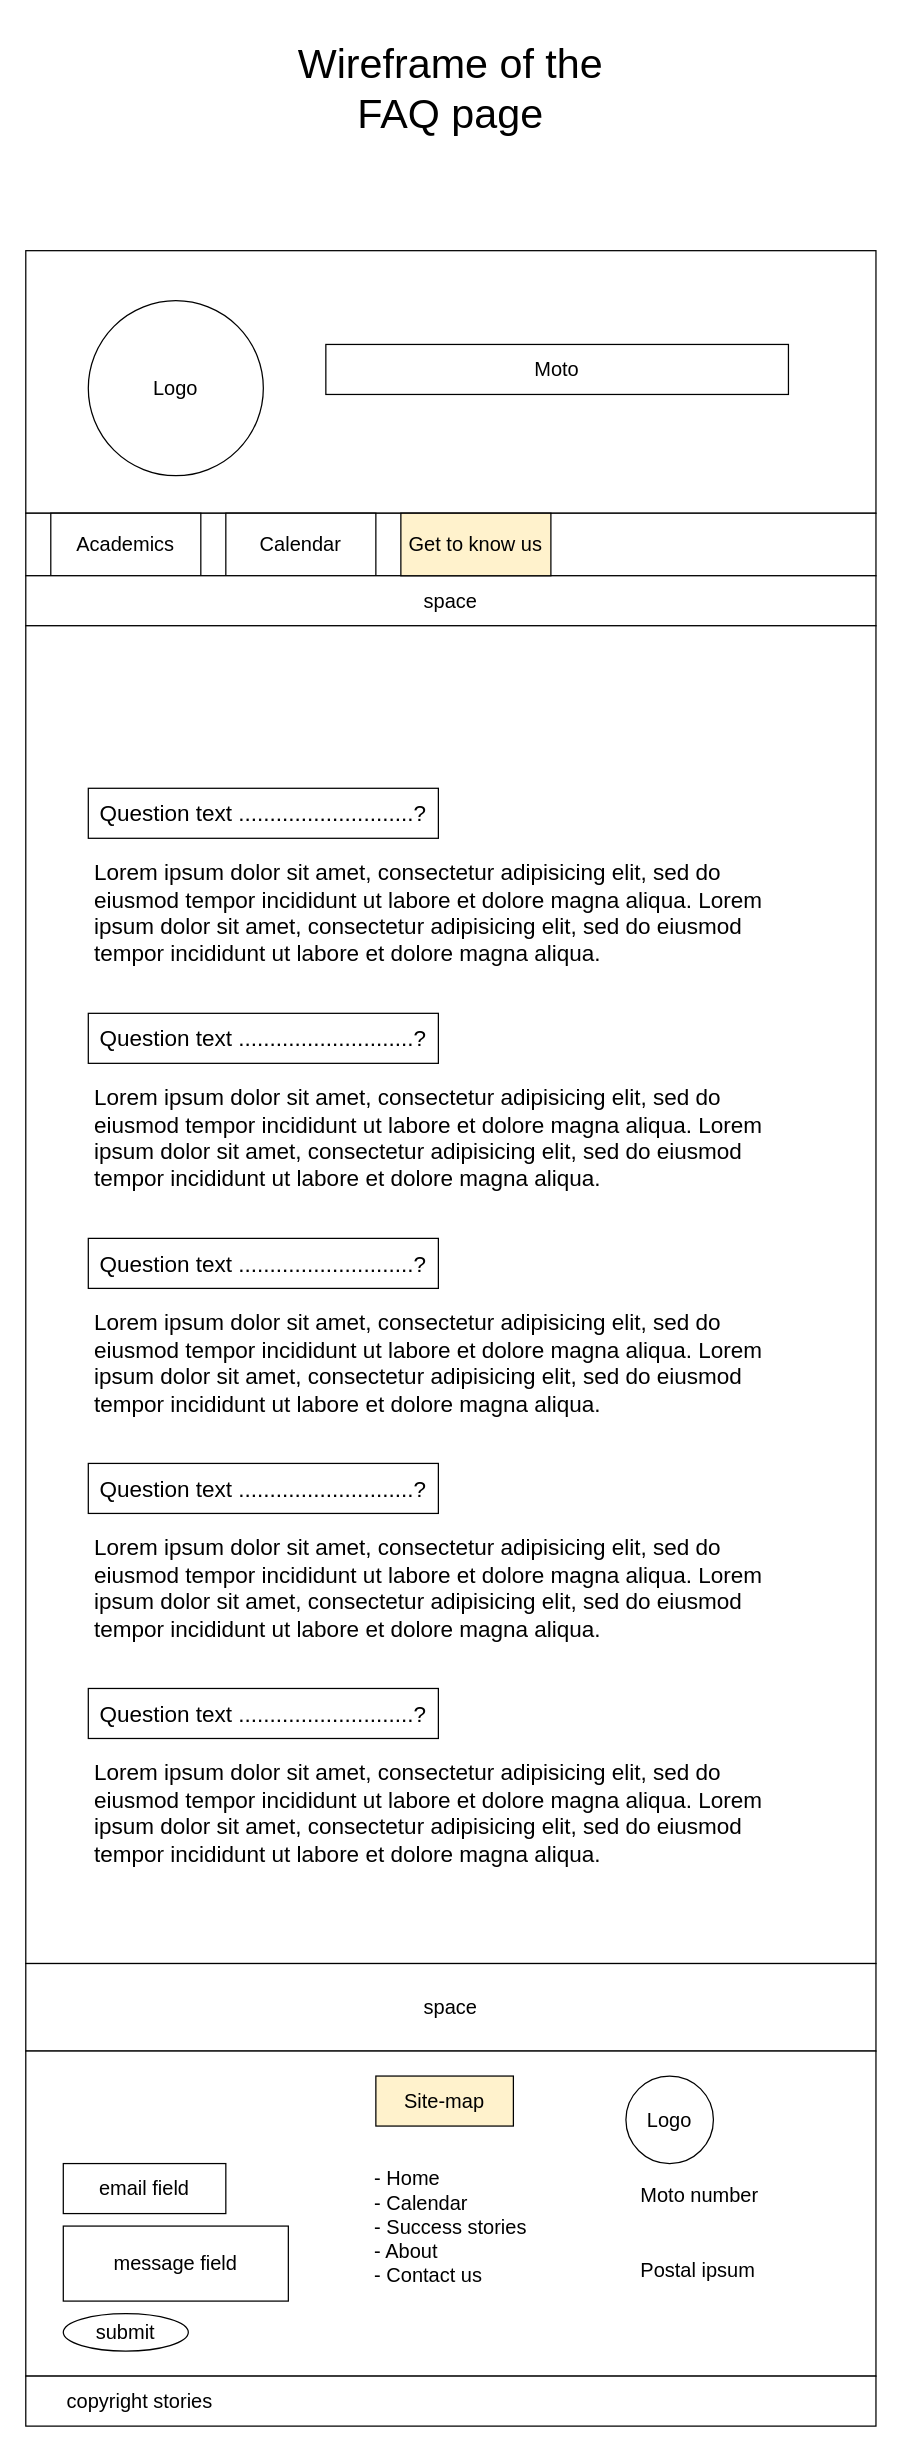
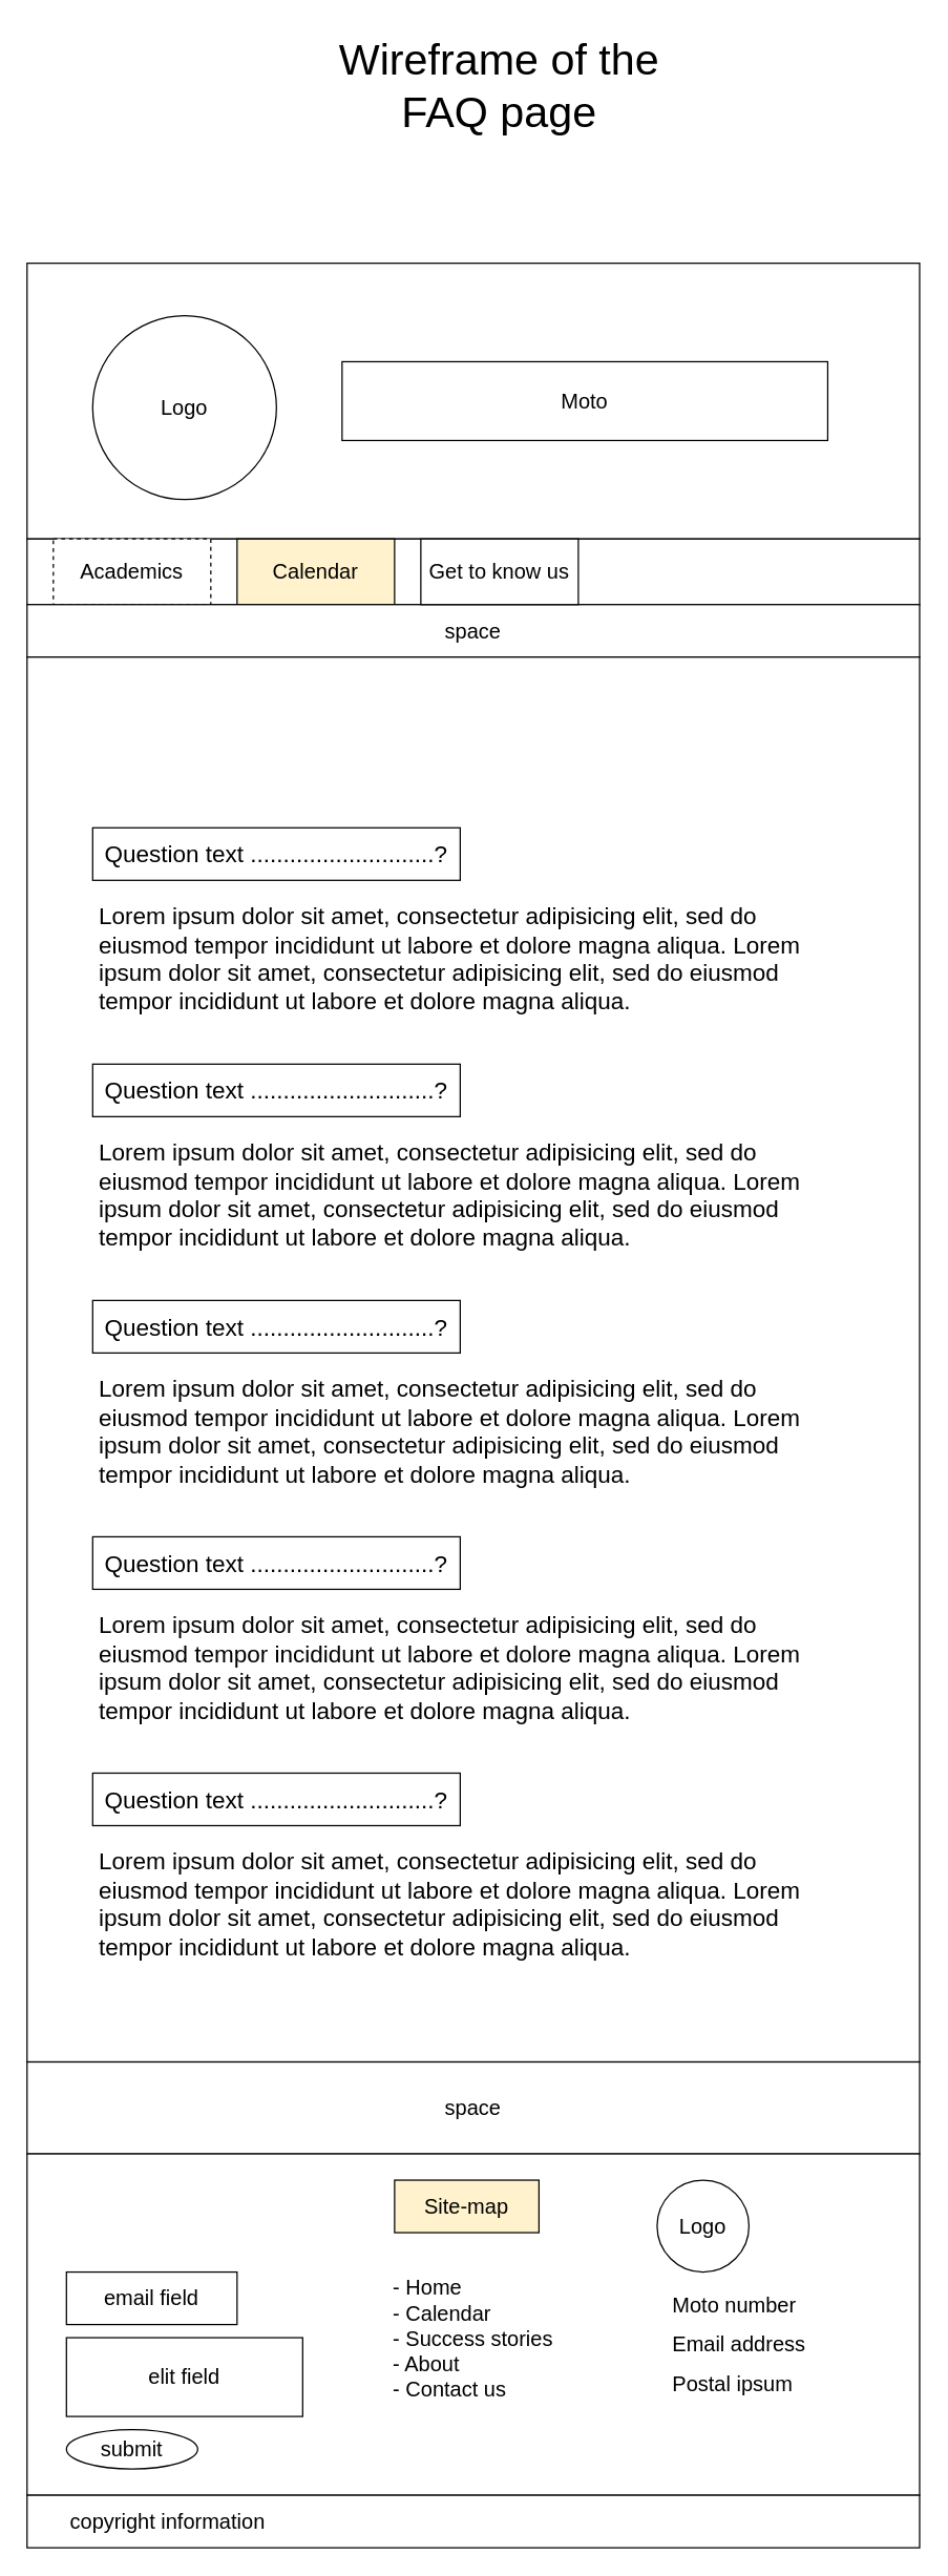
  <mxCell id="0" />
  <mxCell id="1" parent="0" />
- <mxCell id="2" value="&lt;font style=&quot;font-size: 33px;&quot;&gt;Wireframe of the FAQ page&lt;/font&gt;" style="text;html=1;strokeColor=none;fillColor=none;align=center;verticalAlign=middle;whiteSpace=wrap;rounded=0;fontSize=16;" parent="1" vertex="1"><mxGeometry x="200" y="20" width="320" height="100" as="geometry" /></mxCell>
+ <mxCell id="2" value="&lt;font style=&quot;font-size: 33px;&quot;&gt;Wireframe of the FAQ page&lt;/font&gt;" style="text;html=1;strokeColor=none;fillColor=none;align=center;verticalAlign=middle;whiteSpace=wrap;rounded=0;fontSize=16;" parent="1" vertex="1"><mxGeometry x="220" y="15" width="320" height="100" as="geometry" /></mxCell>
  <mxCell id="3" value="" style="rounded=0;whiteSpace=wrap;html=1;" parent="1" vertex="1"><mxGeometry x="20" y="200" width="680" height="210" as="geometry" /></mxCell>
  <mxCell id="4" value="&lt;font style=&quot;font-size: 16px;&quot;&gt;Logo&lt;/font&gt;" style="ellipse;whiteSpace=wrap;html=1;aspect=fixed;" parent="1" vertex="1"><mxGeometry x="70" y="240" width="140" height="140" as="geometry" /></mxCell>
- <mxCell id="5" value="Moto" style="rounded=0;whiteSpace=wrap;html=1;fontSize=16;" parent="1" vertex="1"><mxGeometry x="260" y="275" width="370" height="40" as="geometry" /></mxCell>
+ <mxCell id="5" value="Moto" style="rounded=0;whiteSpace=wrap;html=1;fontSize=16;" parent="1" vertex="1"><mxGeometry x="260" y="275" width="370" height="60" as="geometry" /></mxCell>
  <mxCell id="6" value="" style="rounded=0;whiteSpace=wrap;html=1;fontSize=16;" parent="1" vertex="1"><mxGeometry x="20" y="410" width="680" height="50" as="geometry" /></mxCell>
- <mxCell id="7" value="Academics" style="rounded=0;whiteSpace=wrap;html=1;fontSize=16;" parent="1" vertex="1"><mxGeometry x="40" y="410" width="120" height="50" as="geometry" /></mxCell>
- <mxCell id="8" value="Calendar" style="rounded=0;whiteSpace=wrap;html=1;fontSize=16;" parent="1" vertex="1"><mxGeometry x="180" y="410" width="120" height="50" as="geometry" /></mxCell>
+ <mxCell id="7" value="Academics" style="rounded=0;whiteSpace=wrap;html=1;fontSize=16;dashed=1;" parent="1" vertex="1"><mxGeometry x="40" y="410" width="120" height="50" as="geometry" /></mxCell>
+ <mxCell id="8" value="Calendar" style="rounded=0;whiteSpace=wrap;html=1;fontSize=16;fillColor=#fff2cc;" parent="1" vertex="1"><mxGeometry x="180" y="410" width="120" height="50" as="geometry" /></mxCell>
  <mxCell id="9" value="space" style="rounded=0;whiteSpace=wrap;html=1;fontSize=16;" parent="1" vertex="1"><mxGeometry x="20" y="460" width="680" height="40" as="geometry" /></mxCell>
- <mxCell id="10" value="Get to know us" style="rounded=0;whiteSpace=wrap;html=1;fontSize=16;fillColor=#fff2cc;" parent="1" vertex="1"><mxGeometry x="320" y="410" width="120" height="50" as="geometry" /></mxCell>
+ <mxCell id="10" value="Get to know us" style="rounded=0;whiteSpace=wrap;html=1;fontSize=16;" parent="1" vertex="1"><mxGeometry x="320" y="410" width="120" height="50" as="geometry" /></mxCell>
  <mxCell id="11" value="" style="rounded=0;whiteSpace=wrap;html=1;" parent="1" vertex="1"><mxGeometry x="20" y="500" width="680" height="1070" as="geometry" /></mxCell>
  <mxCell id="12" value="&lt;font style=&quot;font-size: 18px;&quot;&gt;Question text ............................?&lt;/font&gt;" style="rounded=0;whiteSpace=wrap;html=1;fontSize=22;" parent="1" vertex="1"><mxGeometry x="70" y="630" width="280" height="40" as="geometry" /></mxCell>
  <mxCell id="13" value="&lt;p&gt;Lorem ipsum dolor sit amet, consectetur adipisicing elit, sed do eiusmod tempor incididunt ut labore et dolore magna aliqua. Lorem ipsum dolor sit amet, consectetur adipisicing elit, sed do eiusmod tempor incididunt ut labore et dolore magna aliqua.&lt;/p&gt;" style="text;html=1;strokeColor=none;fillColor=none;spacing=5;spacingTop=-20;whiteSpace=wrap;overflow=hidden;rounded=0;fontSize=18;" parent="1" vertex="1"><mxGeometry x="70" y="680" width="560" height="110" as="geometry" /></mxCell>
  <mxCell id="14" value="&lt;font style=&quot;font-size: 18px;&quot;&gt;Question text ............................?&lt;/font&gt;" style="rounded=0;whiteSpace=wrap;html=1;fontSize=22;" parent="1" vertex="1"><mxGeometry x="70" y="810" width="280" height="40" as="geometry" /></mxCell>
  <mxCell id="15" value="&lt;p&gt;Lorem ipsum dolor sit amet, consectetur adipisicing elit, sed do eiusmod tempor incididunt ut labore et dolore magna aliqua. Lorem ipsum dolor sit amet, consectetur adipisicing elit, sed do eiusmod tempor incididunt ut labore et dolore magna aliqua.&lt;/p&gt;" style="text;html=1;strokeColor=none;fillColor=none;spacing=5;spacingTop=-20;whiteSpace=wrap;overflow=hidden;rounded=0;fontSize=18;" parent="1" vertex="1"><mxGeometry x="70" y="860" width="560" height="110" as="geometry" /></mxCell>
  <mxCell id="16" value="&lt;font style=&quot;font-size: 18px;&quot;&gt;Question text ............................?&lt;/font&gt;" style="rounded=0;whiteSpace=wrap;html=1;fontSize=22;" parent="1" vertex="1"><mxGeometry x="70" y="990" width="280" height="40" as="geometry" /></mxCell>
  <mxCell id="17" value="&lt;p&gt;Lorem ipsum dolor sit amet, consectetur adipisicing elit, sed do eiusmod tempor incididunt ut labore et dolore magna aliqua. Lorem ipsum dolor sit amet, consectetur adipisicing elit, sed do eiusmod tempor incididunt ut labore et dolore magna aliqua.&lt;/p&gt;" style="text;html=1;strokeColor=none;fillColor=none;spacing=5;spacingTop=-20;whiteSpace=wrap;overflow=hidden;rounded=0;fontSize=18;" parent="1" vertex="1"><mxGeometry x="70" y="1040" width="560" height="110" as="geometry" /></mxCell>
  <mxCell id="18" value="&lt;font style=&quot;font-size: 18px;&quot;&gt;Question text ............................?&lt;/font&gt;" style="rounded=0;whiteSpace=wrap;html=1;fontSize=22;" parent="1" vertex="1"><mxGeometry x="70" y="1170" width="280" height="40" as="geometry" /></mxCell>
  <mxCell id="19" value="&lt;p&gt;Lorem ipsum dolor sit amet, consectetur adipisicing elit, sed do eiusmod tempor incididunt ut labore et dolore magna aliqua. Lorem ipsum dolor sit amet, consectetur adipisicing elit, sed do eiusmod tempor incididunt ut labore et dolore magna aliqua.&lt;/p&gt;" style="text;html=1;strokeColor=none;fillColor=none;spacing=5;spacingTop=-20;whiteSpace=wrap;overflow=hidden;rounded=0;fontSize=18;" parent="1" vertex="1"><mxGeometry x="70" y="1220" width="560" height="110" as="geometry" /></mxCell>
  <mxCell id="20" value="&lt;font style=&quot;font-size: 18px;&quot;&gt;Question text ............................?&lt;/font&gt;" style="rounded=0;whiteSpace=wrap;html=1;fontSize=22;" parent="1" vertex="1"><mxGeometry x="70" y="1350" width="280" height="40" as="geometry" /></mxCell>
  <mxCell id="21" value="&lt;p&gt;Lorem ipsum dolor sit amet, consectetur adipisicing elit, sed do eiusmod tempor incididunt ut labore et dolore magna aliqua. Lorem ipsum dolor sit amet, consectetur adipisicing elit, sed do eiusmod tempor incididunt ut labore et dolore magna aliqua.&lt;/p&gt;" style="text;html=1;strokeColor=none;fillColor=none;spacing=5;spacingTop=-20;whiteSpace=wrap;overflow=hidden;rounded=0;fontSize=18;" parent="1" vertex="1"><mxGeometry x="70" y="1400" width="560" height="110" as="geometry" /></mxCell>
  <mxCell id="22" value="space" style="rounded=0;whiteSpace=wrap;html=1;fontSize=16;" parent="1" vertex="1"><mxGeometry x="20" y="1570" width="680" height="70" as="geometry" /></mxCell>
  <mxCell id="23" value="" style="rounded=0;whiteSpace=wrap;html=1;fontSize=16;" parent="1" vertex="1"><mxGeometry x="20" y="1640" width="680" height="260" as="geometry" /></mxCell>
  <mxCell id="24" value="email field" style="rounded=0;whiteSpace=wrap;html=1;fontSize=16;" parent="1" vertex="1"><mxGeometry x="50" y="1730" width="130" height="40" as="geometry" /></mxCell>
- <mxCell id="25" value="message field" style="rounded=0;whiteSpace=wrap;html=1;fontSize=16;" parent="1" vertex="1"><mxGeometry x="50" y="1780" width="180" height="60" as="geometry" /></mxCell>
+ <mxCell id="25" value="elit field" style="rounded=0;whiteSpace=wrap;html=1;fontSize=16;" parent="1" vertex="1"><mxGeometry x="50" y="1780" width="180" height="60" as="geometry" /></mxCell>
  <mxCell id="26" value="submit" style="ellipse;whiteSpace=wrap;html=1;fontSize=16;" parent="1" vertex="1"><mxGeometry x="50" y="1850" width="100" height="30" as="geometry" /></mxCell>
  <mxCell id="27" value="Site-map" style="rounded=0;whiteSpace=wrap;html=1;fontSize=16;fillColor=#fff2cc;" parent="1" vertex="1"><mxGeometry x="300" y="1660" width="110" height="40" as="geometry" /></mxCell>
  <mxCell id="28" value="&lt;div align=&quot;left&quot;&gt;- Home&lt;/div&gt;&lt;div align=&quot;left&quot;&gt;- Calendar&lt;/div&gt;&lt;div align=&quot;left&quot;&gt;- Success stories&lt;br&gt;&lt;/div&gt;&lt;div align=&quot;left&quot;&gt;- About&lt;/div&gt;&lt;div align=&quot;left&quot;&gt;- Contact us&lt;/div&gt;&lt;div&gt;&lt;br&gt;&lt;/div&gt;&lt;div&gt;&lt;br&gt;&lt;/div&gt;" style="text;html=1;strokeColor=none;fillColor=none;align=center;verticalAlign=middle;whiteSpace=wrap;rounded=0;fontSize=16;" parent="1" vertex="1"><mxGeometry x="290" y="1730" width="140" height="140" as="geometry" /></mxCell>
  <mxCell id="29" value="Logo" style="ellipse;whiteSpace=wrap;html=1;aspect=fixed;fontSize=16;" parent="1" vertex="1"><mxGeometry x="500" y="1660" width="70" height="70" as="geometry" /></mxCell>
  <mxCell id="30" value="&lt;div align=&quot;left&quot;&gt;&lt;font style=&quot;font-size: 16px;&quot;&gt;Moto number&lt;/font&gt;&lt;/div&gt;" style="text;html=1;strokeColor=none;fillColor=none;align=left;verticalAlign=middle;whiteSpace=wrap;rounded=0;fontSize=18;" parent="1" vertex="1"><mxGeometry x="510" y="1740" width="135" height="30" as="geometry" /></mxCell>
+ <mxCell id="31" value="&lt;div style=&quot;font-size: 16px;&quot; align=&quot;left&quot;&gt;&lt;font style=&quot;font-size: 16px;&quot;&gt;Email address&lt;br&gt;&lt;/font&gt;&lt;/div&gt;" style="text;html=1;strokeColor=none;fillColor=none;align=left;verticalAlign=middle;whiteSpace=wrap;rounded=0;fontSize=18;" parent="1" vertex="1"><mxGeometry x="510" y="1770" width="135" height="30" as="geometry" /></mxCell>
  <mxCell id="32" value="&lt;font style=&quot;font-size: 16px;&quot;&gt;Postal ipsum&lt;/font&gt;" style="text;html=1;strokeColor=none;fillColor=none;align=left;verticalAlign=middle;whiteSpace=wrap;rounded=0;fontSize=18;" parent="1" vertex="1"><mxGeometry x="510" y="1800" width="135" height="30" as="geometry" /></mxCell>
- <mxCell id="33" value="&lt;div align=&quot;left&quot;&gt;&amp;nbsp;&amp;nbsp;&amp;nbsp;&amp;nbsp;&amp;nbsp;&amp;nbsp; copyright stories&lt;br&gt;&lt;/div&gt;" style="rounded=0;whiteSpace=wrap;html=1;fontSize=16;align=left;" parent="1" vertex="1"><mxGeometry x="20" y="1900" width="680" height="40" as="geometry" /></mxCell>
+ <mxCell id="33" value="&lt;div align=&quot;left&quot;&gt;&amp;nbsp;&amp;nbsp;&amp;nbsp;&amp;nbsp;&amp;nbsp;&amp;nbsp; copyright information&lt;br&gt;&lt;/div&gt;" style="rounded=0;whiteSpace=wrap;html=1;fontSize=16;align=left;" parent="1" vertex="1"><mxGeometry x="20" y="1900" width="680" height="40" as="geometry" /></mxCell>
